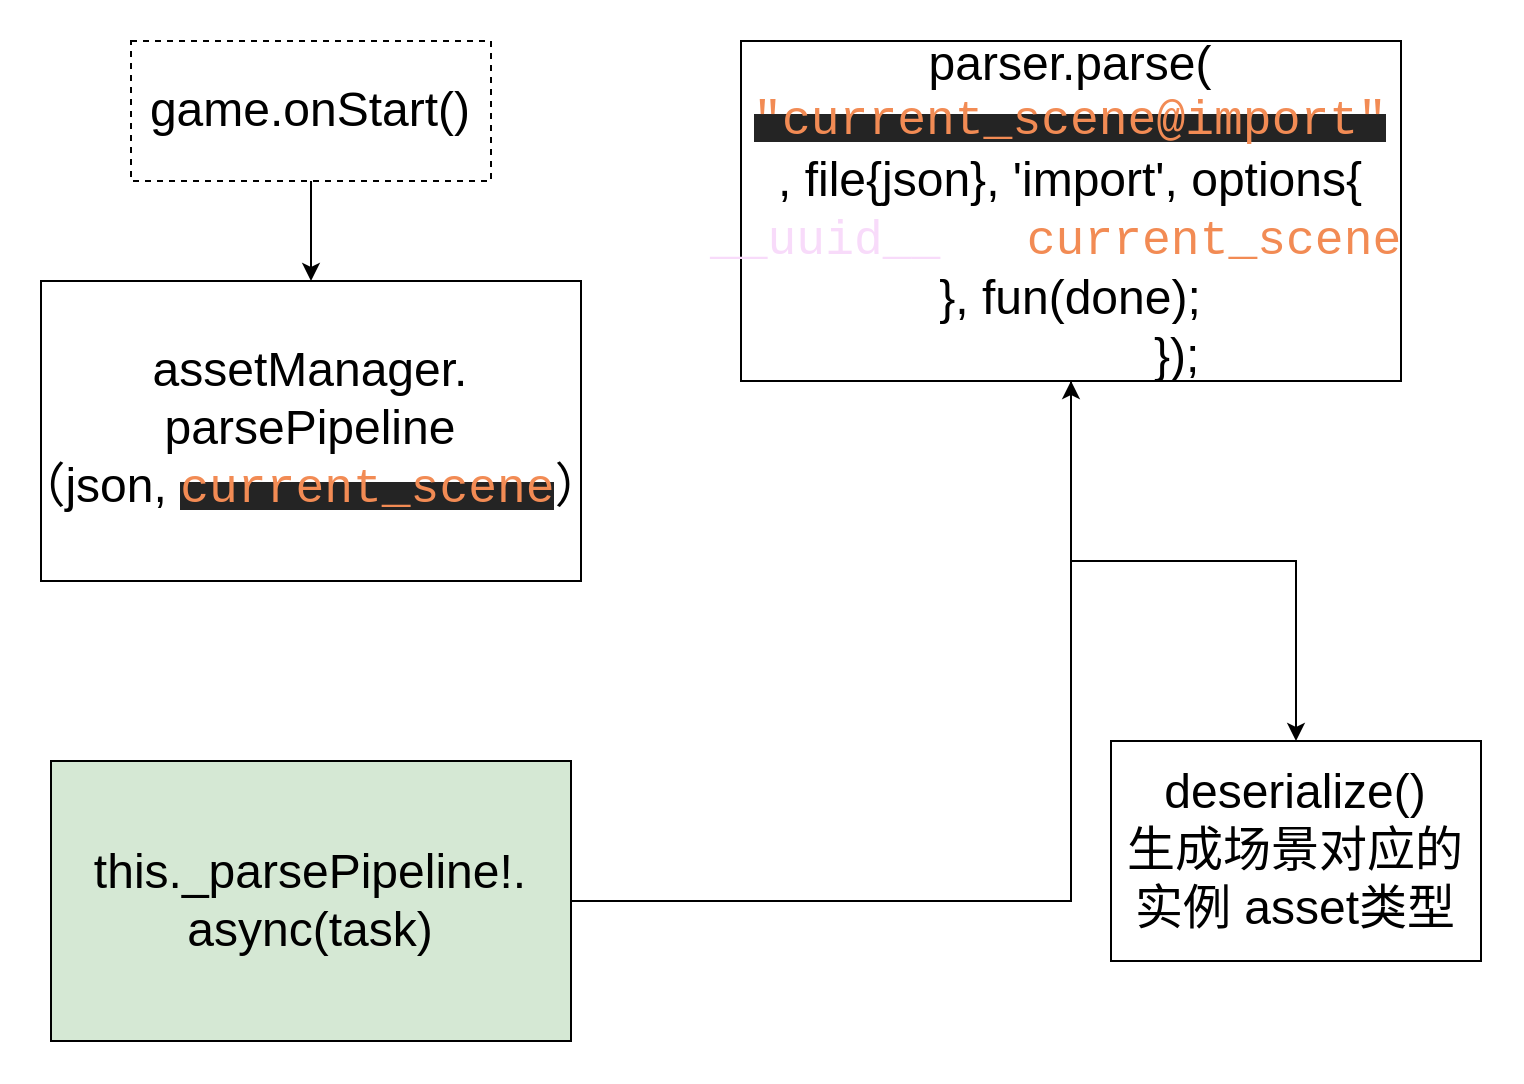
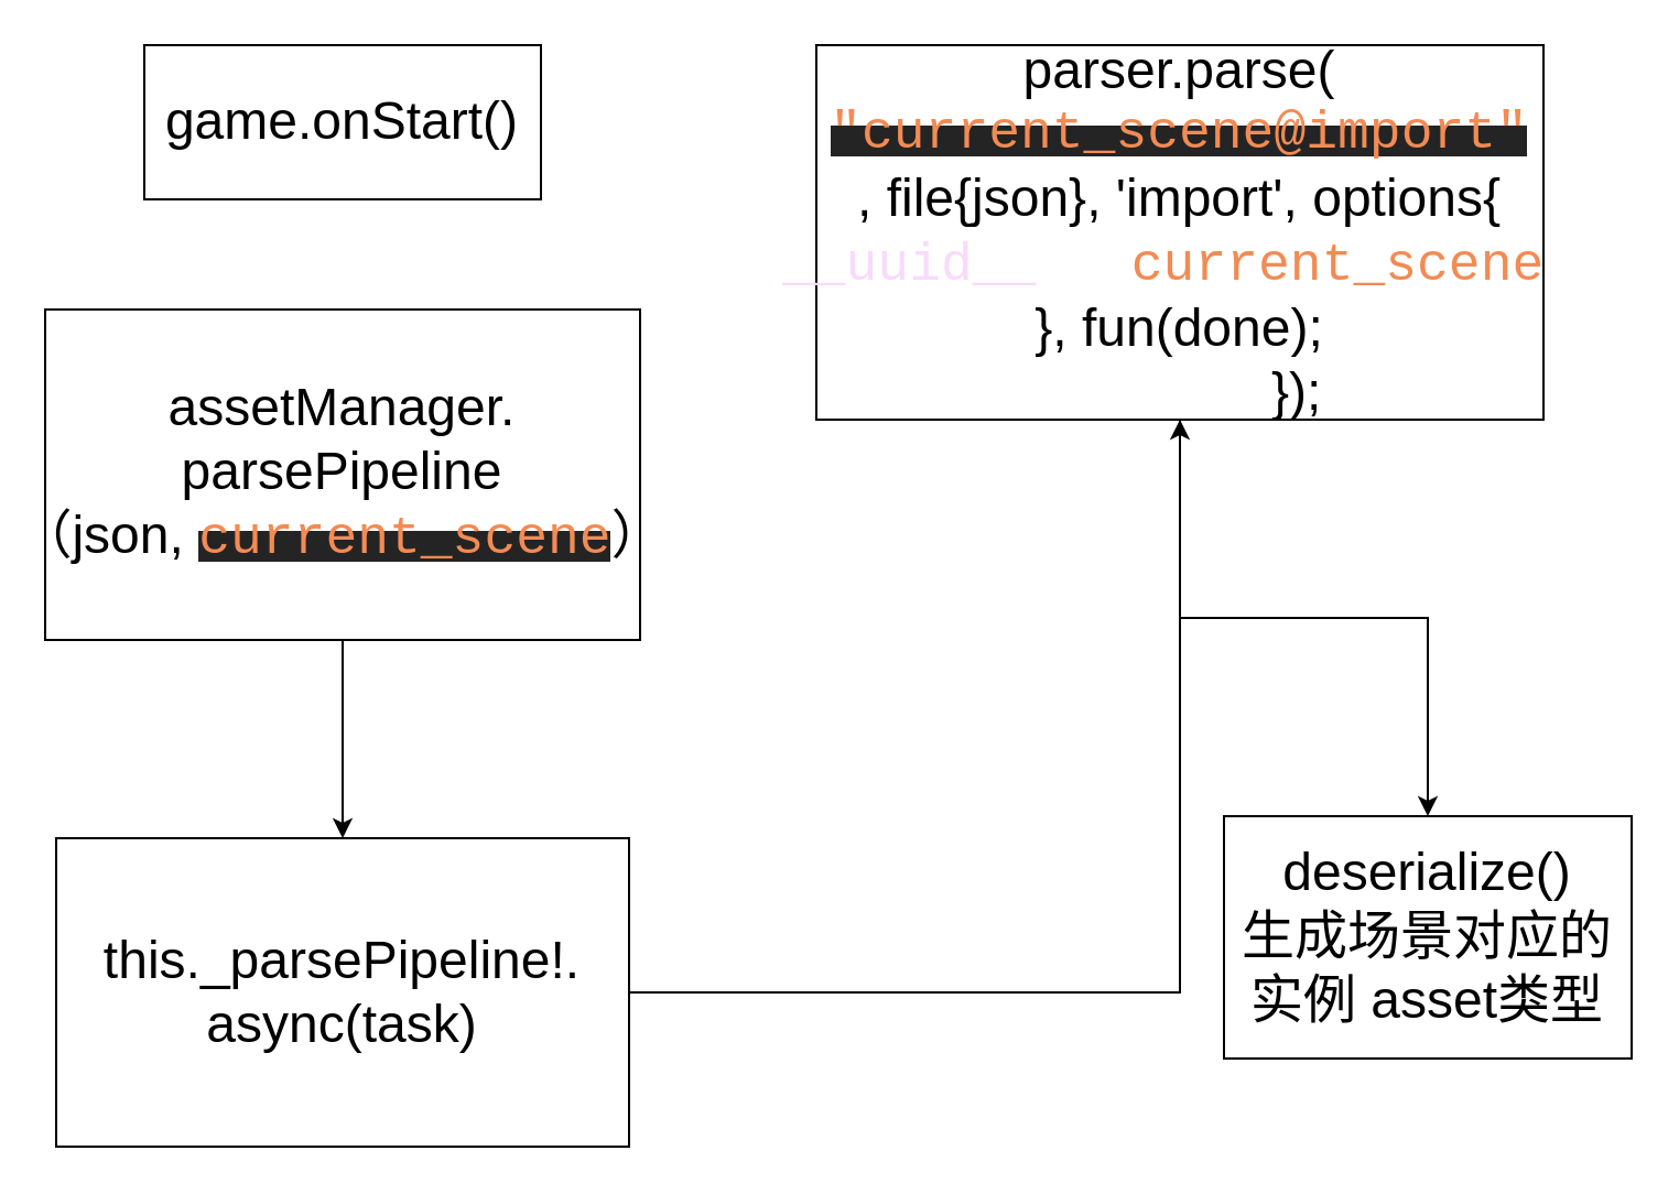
  <mxCell id="0" />
  <mxCell id="1" parent="0" />
- <mxCell id="2" style="edgeStyle=orthogonalEdgeStyle;rounded=0;orthogonalLoop=1;jettySize=auto;html=1;entryX=0.5;entryY=0;entryDx=0;entryDy=0;" edge="1" parent="1" source="3" target="5"><mxGeometry relative="1" as="geometry" /></mxCell>
- <mxCell id="3" value="&lt;font style=&quot;font-size: 24px&quot;&gt;game.onStart()&lt;/font&gt;" style="rounded=0;whiteSpace=wrap;html=1;dashed=1;" parent="1" vertex="1"><mxGeometry x="65" y="20" width="180" height="70" as="geometry" /></mxCell>
+ <mxCell id="3" value="&lt;font style=&quot;font-size: 24px&quot;&gt;game.onStart()&lt;/font&gt;" style="rounded=0;whiteSpace=wrap;html=1;" parent="1" vertex="1"><mxGeometry x="65" y="20" width="180" height="70" as="geometry" /></mxCell>
+ <mxCell id="4" style="edgeStyle=orthogonalEdgeStyle;rounded=0;orthogonalLoop=1;jettySize=auto;html=1;exitX=0.5;exitY=1;exitDx=0;exitDy=0;entryX=0.5;entryY=0;entryDx=0;entryDy=0;" edge="1" parent="1" source="5" target="7"><mxGeometry relative="1" as="geometry" /></mxCell>
  <mxCell id="5" value="&lt;font&gt;&lt;span style=&quot;font-size: 24px&quot;&gt;assetManager.&lt;/span&gt;&lt;br&gt;&lt;span style=&quot;font-size: 24px&quot;&gt;parsePipeline&lt;/span&gt;&lt;br&gt;&lt;span style=&quot;font-size: 24px&quot;&gt;（json,&amp;nbsp;&lt;/span&gt;&lt;span style=&quot;color: rgb(242 , 139 , 84) ; font-family: &amp;#34;consolas&amp;#34; , &amp;#34;lucida console&amp;#34; , &amp;#34;courier new&amp;#34; , monospace ; background-color: rgb(36 , 36 , 36)&quot;&gt;&lt;font style=&quot;font-size: 24px&quot;&gt;current_scene&lt;/font&gt;&lt;/span&gt;&lt;span style=&quot;font-size: 24px&quot;&gt;）&lt;/span&gt;&lt;/font&gt;" style="rounded=0;whiteSpace=wrap;html=1;" vertex="1" parent="1"><mxGeometry x="20" y="140" width="270" height="150" as="geometry" /></mxCell>
  <mxCell id="6" style="edgeStyle=orthogonalEdgeStyle;rounded=0;orthogonalLoop=1;jettySize=auto;html=1;" edge="1" parent="1" source="7" target="9"><mxGeometry relative="1" as="geometry" /></mxCell>
- <mxCell id="7" value="&lt;font style=&quot;font-size: 24px&quot;&gt;this._parsePipeline!.&lt;br&gt;async(task)&lt;/font&gt;" style="rounded=0;whiteSpace=wrap;html=1;fillColor=#d5e8d4;" vertex="1" parent="1"><mxGeometry x="25" y="380" width="260" height="140" as="geometry" /></mxCell>
+ <mxCell id="7" value="&lt;font style=&quot;font-size: 24px&quot;&gt;this._parsePipeline!.&lt;br&gt;async(task)&lt;/font&gt;" style="rounded=0;whiteSpace=wrap;html=1;" vertex="1" parent="1"><mxGeometry x="25" y="380" width="260" height="140" as="geometry" /></mxCell>
  <mxCell id="8" value="" style="edgeStyle=orthogonalEdgeStyle;rounded=0;orthogonalLoop=1;jettySize=auto;html=1;" edge="1" parent="1" source="9" target="10"><mxGeometry relative="1" as="geometry" /></mxCell>
  <mxCell id="9" value="&lt;div style=&quot;font-size: 24px&quot;&gt;&lt;font style=&quot;font-size: 24px&quot;&gt;parser.parse(&lt;/font&gt;&lt;/div&gt;&lt;span style=&quot;color: rgb(242 , 139 , 84) ; font-family: &amp;#34;consolas&amp;#34; , &amp;#34;lucida console&amp;#34; , &amp;#34;courier new&amp;#34; , monospace ; background-color: rgb(36 , 36 , 36)&quot;&gt;&lt;font style=&quot;font-size: 24px&quot;&gt;&quot;current_scene@import&quot;&lt;/font&gt;&lt;/span&gt;&lt;div style=&quot;font-size: 24px&quot;&gt;&lt;font style=&quot;font-size: 24px&quot;&gt;, file{json}, 'import', options{&lt;/font&gt;&lt;/div&gt;&lt;font style=&quot;font-size: 24px&quot;&gt;&lt;span class=&quot;name&quot; style=&quot;box-sizing: border-box ; min-width: 0px ; min-height: 0px ; color: rgb(248 , 219 , 250) ; font-family: &amp;#34;consolas&amp;#34; , &amp;#34;lucida console&amp;#34; , &amp;#34;courier new&amp;#34; , monospace ; text-align: left&quot;&gt;__uuid__&lt;/span&gt;&lt;span style=&quot;color: rgb(255 , 255 , 255) ; font-family: &amp;#34;consolas&amp;#34; , &amp;#34;lucida console&amp;#34; , &amp;#34;courier new&amp;#34; , monospace ; text-align: left&quot;&gt;:&amp;nbsp;&lt;/span&gt;&lt;span class=&quot;object-value-string value&quot; style=&quot;box-sizing: border-box ; min-width: 0px ; min-height: 0px ; color: rgb(242 , 139 , 84) ; font-family: &amp;#34;consolas&amp;#34; , &amp;#34;lucida console&amp;#34; , &amp;#34;courier new&amp;#34; , monospace ; text-align: left&quot;&gt;&lt;span class=&quot;object-value-string-quote&quot; style=&quot;box-sizing: border-box ; min-width: 0px ; min-height: 0px ; color: rgb(255 , 255 , 255)&quot;&gt;&quot;&lt;/span&gt;current_scene&lt;span class=&quot;object-value-string-quote&quot; style=&quot;box-sizing: border-box ; min-width: 0px ; min-height: 0px ; color: rgb(255 , 255 , 255)&quot;&gt;&quot;&lt;/span&gt;&lt;/span&gt;&lt;/font&gt;&lt;div style=&quot;font-size: 24px&quot;&gt;&lt;font style=&quot;font-size: 24px&quot;&gt;}, fun(done);&lt;/font&gt;&lt;/div&gt;&lt;div style=&quot;font-size: 24px&quot;&gt;&lt;font style=&quot;font-size: 24px&quot;&gt;&amp;nbsp; &amp;nbsp; &amp;nbsp; &amp;nbsp; &amp;nbsp; &amp;nbsp; &amp;nbsp; &amp;nbsp; });&lt;/font&gt;&lt;/div&gt;" style="rounded=0;whiteSpace=wrap;html=1;" vertex="1" parent="1"><mxGeometry x="370" y="20" width="330" height="170" as="geometry" /></mxCell>
  <mxCell id="10" value="&lt;font style=&quot;font-size: 24px&quot;&gt;deserialize()&lt;br&gt;生成场景对应的实例&amp;nbsp;asset类型&lt;br&gt;&lt;/font&gt;" style="rounded=0;whiteSpace=wrap;html=1;" vertex="1" parent="1"><mxGeometry x="555" y="370" width="185" height="110" as="geometry" /></mxCell>
